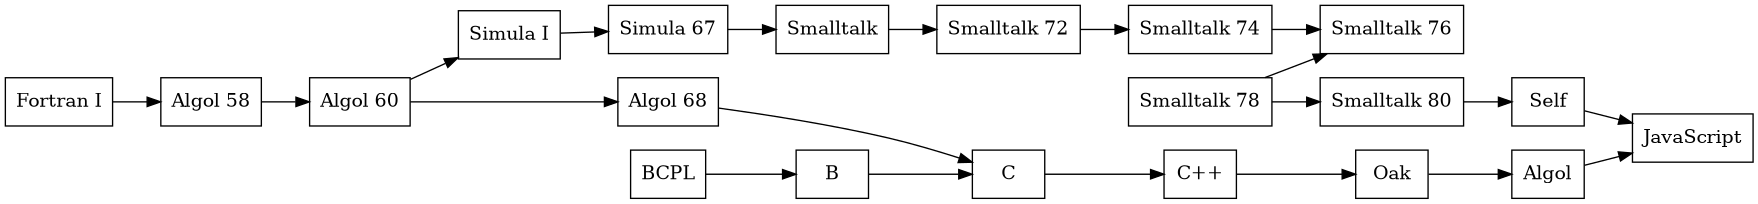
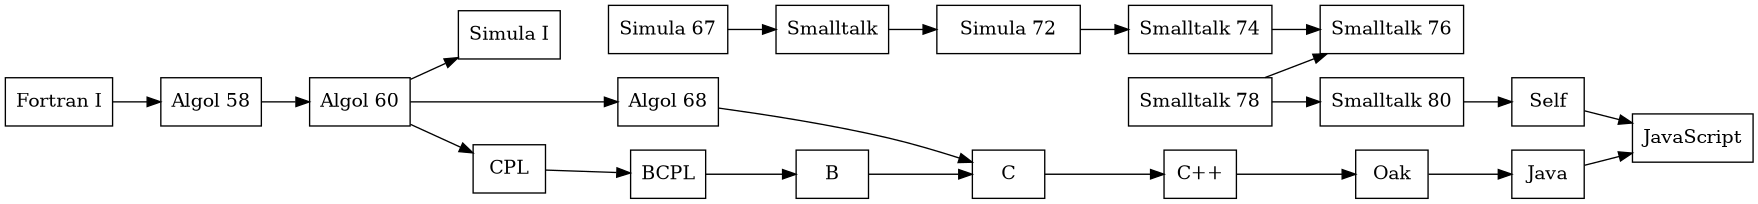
  digraph {
    rankdir=LR
    node [shape=box]
    "Algol 60"
    "Simula I"
    "Algol 68"
+   CPL
    "Simula 67"
    C
    BCPL
    Smalltalk
-   "Smalltalk 72"
+   "Smalltalk 72" [label="Simula 72"]
    "Smalltalk 74"
    "Smalltalk 76"
    "Smalltalk 78"
    "Smalltalk 80"
    Self
    JavaScript
    "Fortran I"
    "Algol 58"
    "C++"
    Oak
    B
-   Java [label=Algol]
+   Java
    "Algol 60" -> "Simula I"
    "Algol 60" -> "Algol 68"
-   "Simula I" -> "Simula 67"
+   "Algol 60" -> CPL
    "Algol 68" -> C
+   CPL -> BCPL
    "Simula 67" -> Smalltalk
    C -> "C++"
    BCPL -> B
    Smalltalk -> "Smalltalk 72"
    "Smalltalk 72" -> "Smalltalk 74"
    "Smalltalk 74" -> "Smalltalk 76"
    "Smalltalk 78" -> "Smalltalk 76"
    "Smalltalk 78" -> "Smalltalk 80"
    "Smalltalk 80" -> Self
    Self -> JavaScript
    "Fortran I" -> "Algol 58"
    "Algol 58" -> "Algol 60"
    "C++" -> Oak
    Oak -> Java
    B -> C
    Java -> JavaScript
  }
